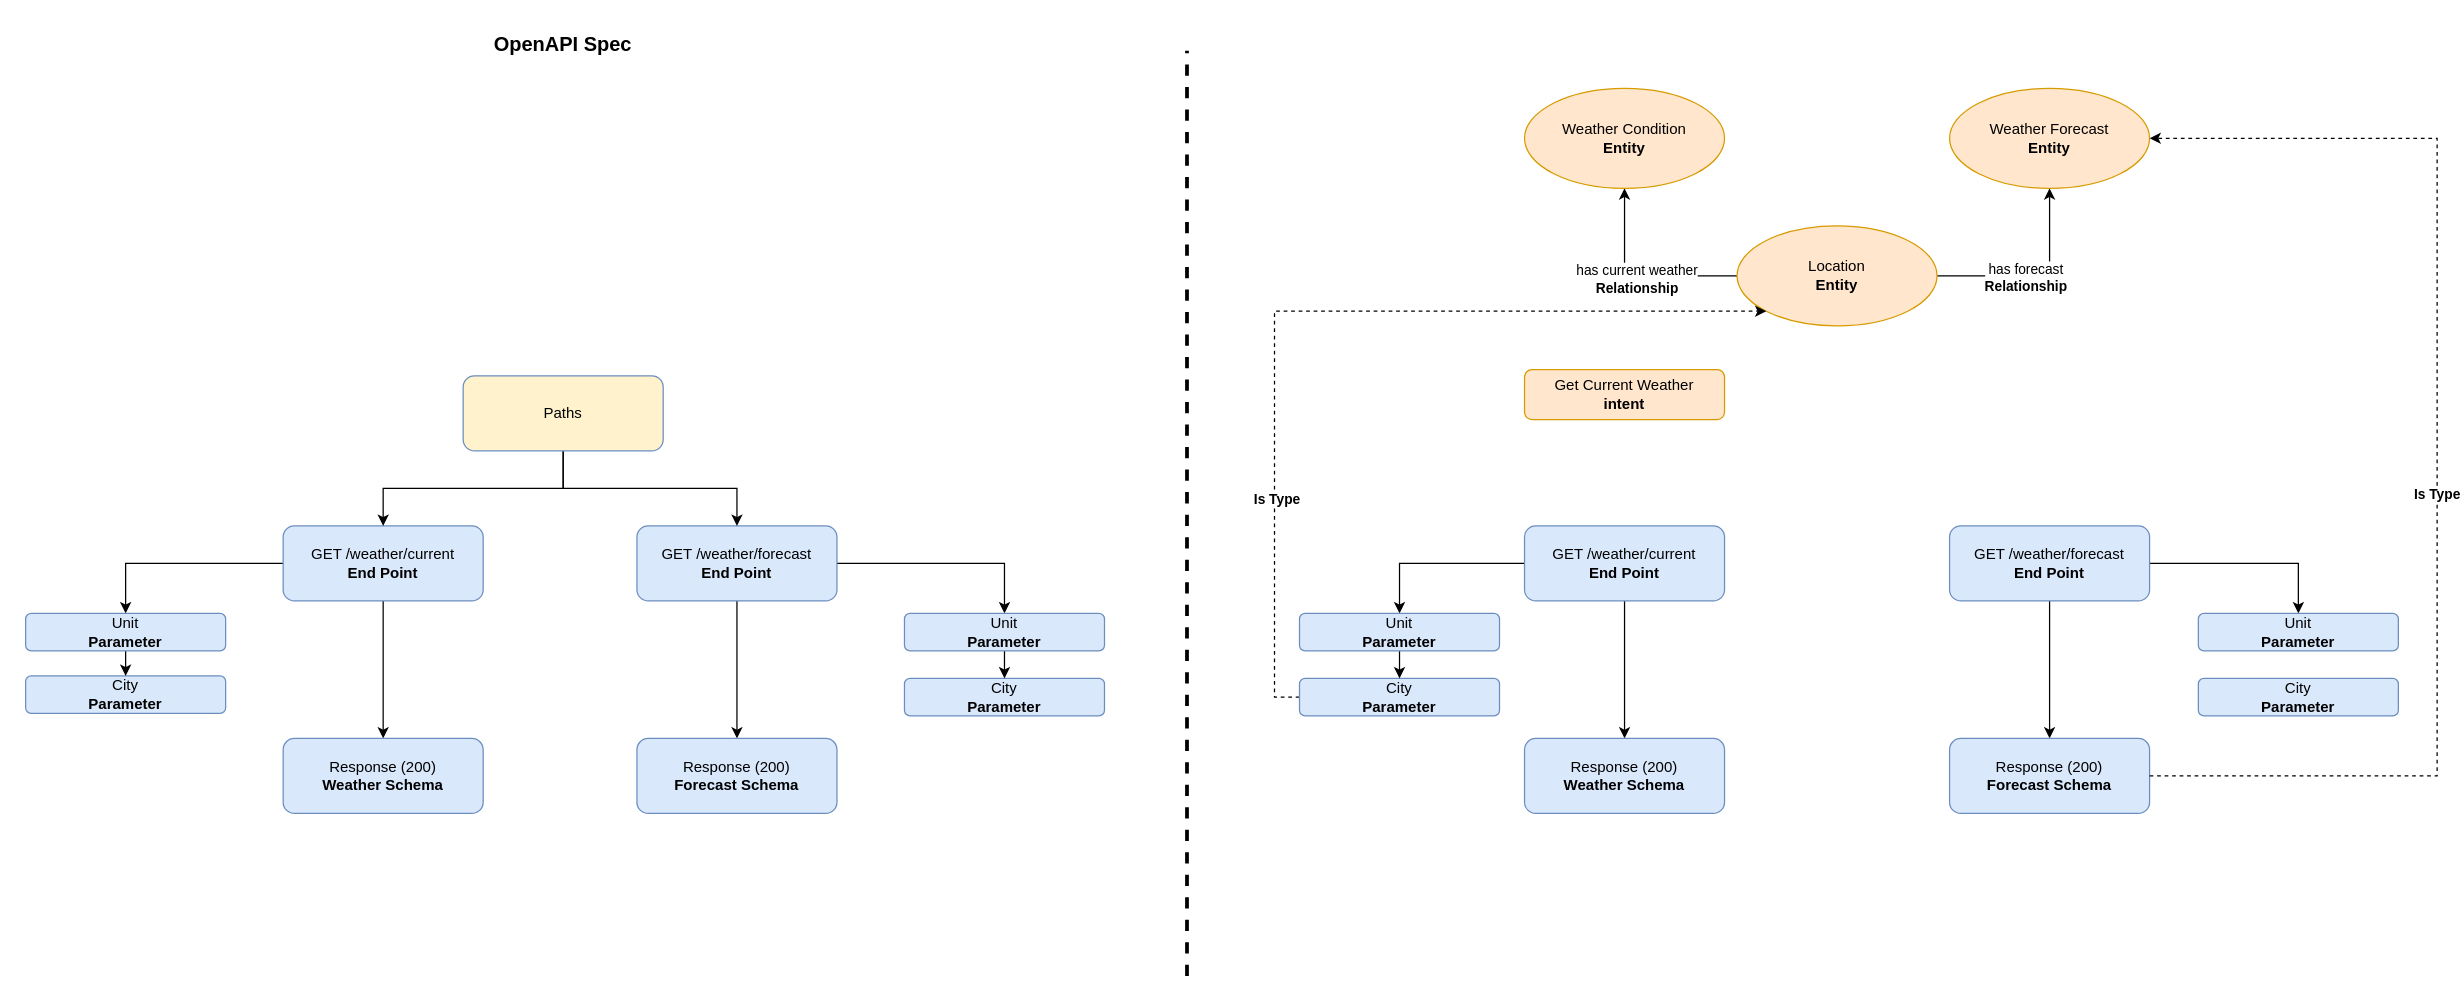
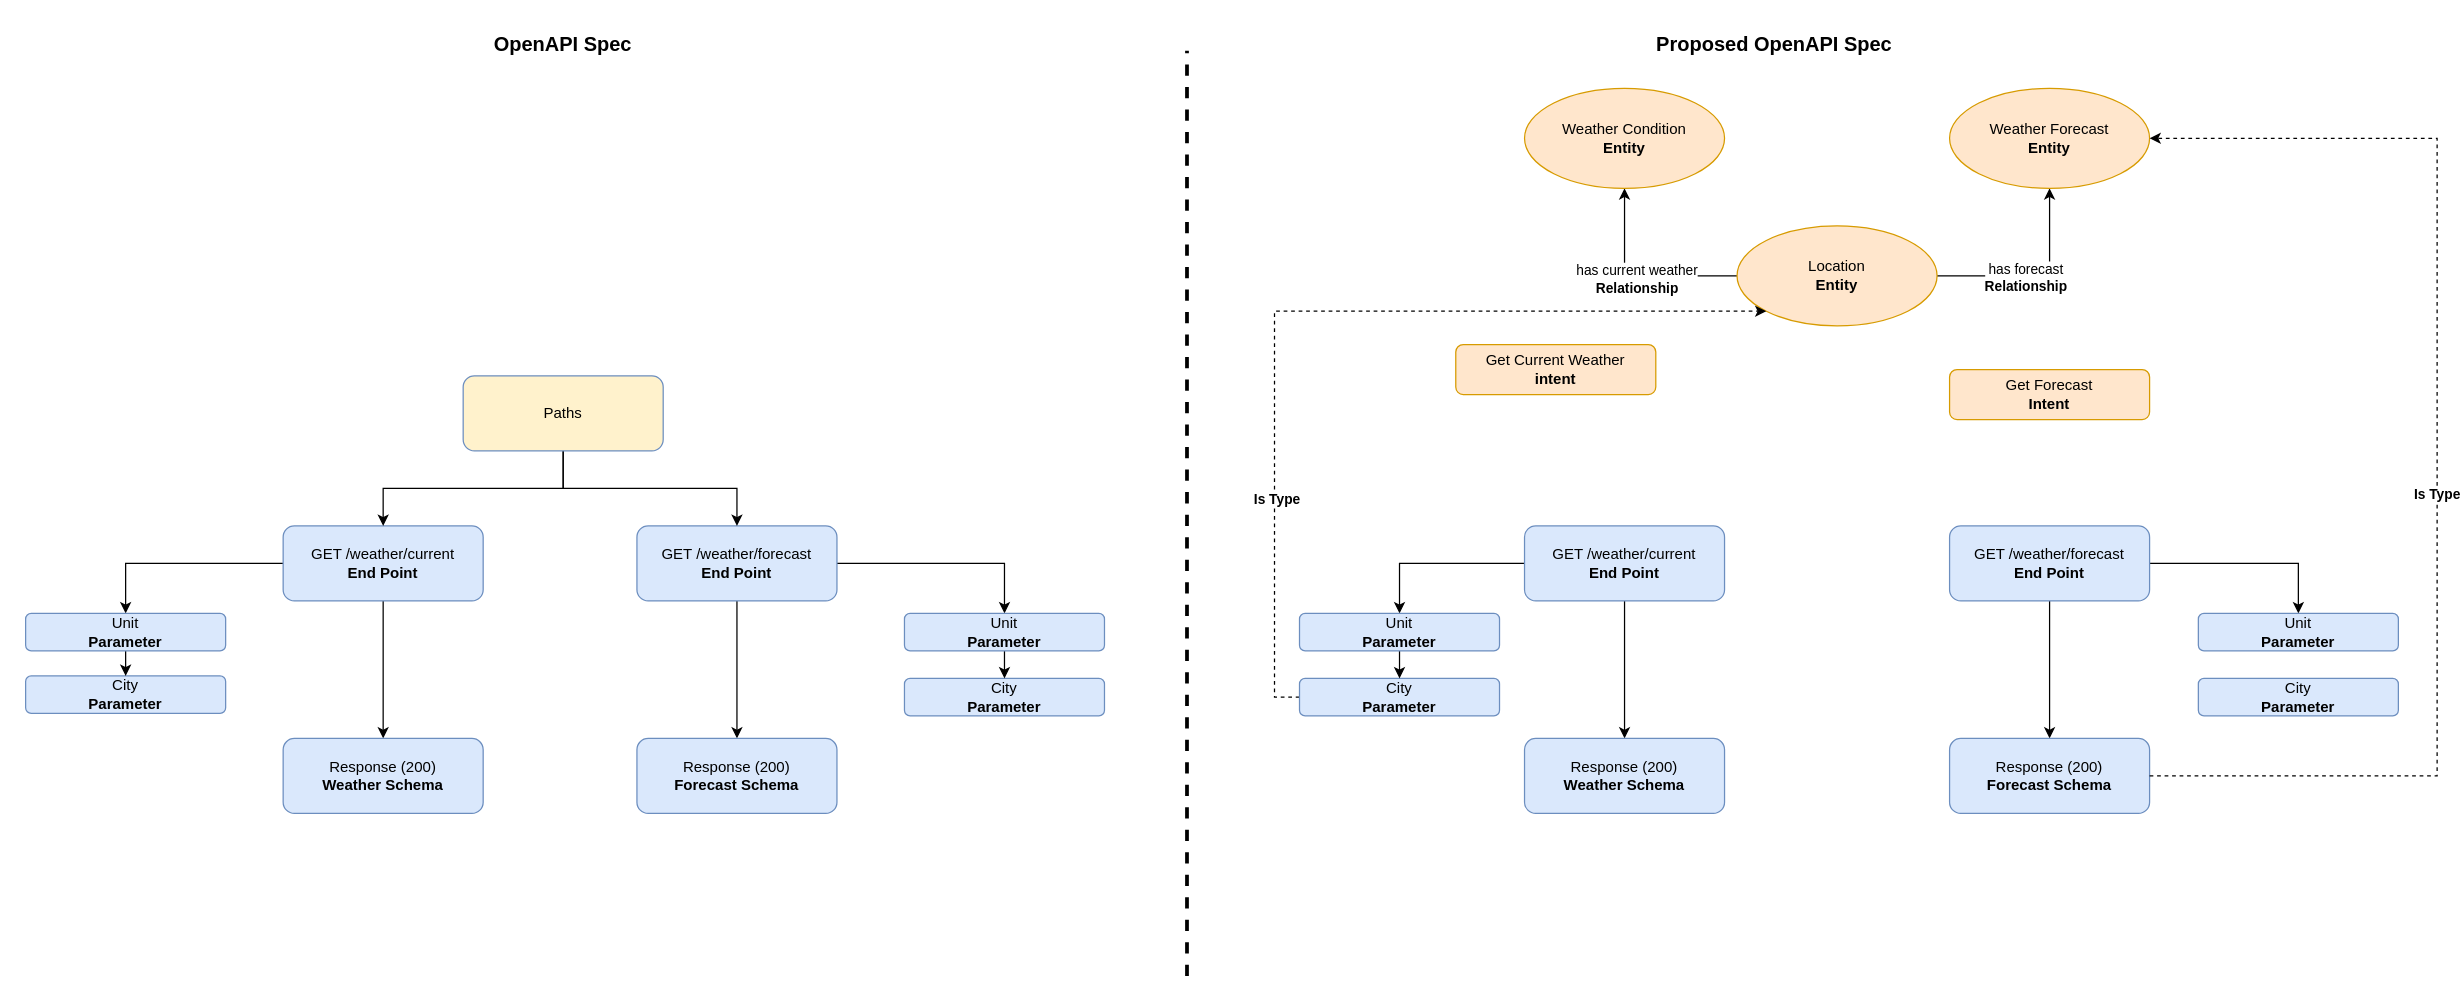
  <mxCell id="0" />
  <mxCell id="1" parent="0" />
  <mxCell id="2" style="edgeStyle=orthogonalEdgeStyle;rounded=0;orthogonalLoop=1;jettySize=auto;html=1;exitX=0;exitY=0.5;exitDx=0;exitDy=0;entryX=0.5;entryY=1;entryDx=0;entryDy=0;" parent="1" source="6" target="7" edge="1"><mxGeometry relative="1" as="geometry" /></mxCell>
  <mxCell id="3" value="has current weather&lt;div&gt;&lt;b&gt;Relationship&lt;/b&gt;&lt;/div&gt;" style="edgeLabel;html=1;align=center;verticalAlign=middle;resizable=0;points=[];" parent="2" vertex="1" connectable="0"><mxGeometry x="0.013" y="2" relative="1" as="geometry"><mxPoint as="offset" /></mxGeometry></mxCell>
  <mxCell id="4" style="edgeStyle=orthogonalEdgeStyle;rounded=0;orthogonalLoop=1;jettySize=auto;html=1;exitX=1;exitY=0.5;exitDx=0;exitDy=0;entryX=0.5;entryY=1;entryDx=0;entryDy=0;" parent="1" source="6" target="8" edge="1"><mxGeometry relative="1" as="geometry" /></mxCell>
  <mxCell id="5" value="has forecast&lt;div&gt;&lt;b&gt;Relationship&lt;/b&gt;&lt;/div&gt;" style="edgeLabel;html=1;align=center;verticalAlign=middle;resizable=0;points=[];" parent="4" vertex="1" connectable="0"><mxGeometry x="-0.13" y="-1" relative="1" as="geometry"><mxPoint as="offset" /></mxGeometry></mxCell>
  <mxCell id="6" value="Location&lt;div&gt;&lt;b&gt;Entity&lt;/b&gt;&lt;/div&gt;" style="ellipse;whiteSpace=wrap;html=1;fillColor=#ffe6cc;strokeColor=#d79b00;" parent="1" vertex="1"><mxGeometry x="1389" y="180" width="160" height="80" as="geometry" /></mxCell>
  <mxCell id="7" value="Weather Condition&lt;div&gt;&lt;b&gt;Entity&lt;/b&gt;&lt;/div&gt;" style="ellipse;whiteSpace=wrap;html=1;fillColor=#ffe6cc;strokeColor=#d79b00;" parent="1" vertex="1"><mxGeometry x="1219" y="70" width="160" height="80" as="geometry" /></mxCell>
  <mxCell id="8" value="Weather Forecast&lt;div&gt;&lt;b&gt;Entity&lt;/b&gt;&lt;/div&gt;" style="ellipse;whiteSpace=wrap;html=1;fillColor=#ffe6cc;strokeColor=#d79b00;" parent="1" vertex="1"><mxGeometry x="1559" y="70" width="160" height="80" as="geometry" /></mxCell>
- <mxCell id="9" value="Get Current Weather&lt;div&gt;&lt;b&gt;intent&lt;/b&gt;&lt;/div&gt;" style="rounded=1;whiteSpace=wrap;html=1;fillColor=#ffe6cc;strokeColor=#d79b00;" parent="1" vertex="1"><mxGeometry x="1219" y="295" width="160" height="40" as="geometry" /></mxCell>
+ <mxCell id="9" value="Get Current Weather&lt;div&gt;&lt;b&gt;intent&lt;/b&gt;&lt;/div&gt;" style="rounded=1;whiteSpace=wrap;html=1;fillColor=#ffe6cc;strokeColor=#d79b00;" parent="1" vertex="1"><mxGeometry x="1164" y="275" width="160" height="40" as="geometry" /></mxCell>
+ <mxCell id="10" value="Get Forecast&lt;div&gt;&lt;b&gt;Intent&lt;/b&gt;&lt;/div&gt;" style="rounded=1;whiteSpace=wrap;html=1;fillColor=#ffe6cc;strokeColor=#d79b00;" parent="1" vertex="1"><mxGeometry x="1559" y="295" width="160" height="40" as="geometry" /></mxCell>
  <mxCell id="11" style="edgeStyle=orthogonalEdgeStyle;rounded=0;orthogonalLoop=1;jettySize=auto;html=1;exitX=0.5;exitY=1;exitDx=0;exitDy=0;entryX=0.5;entryY=0;entryDx=0;entryDy=0;" edge="1" parent="1"><mxGeometry relative="1" as="geometry"><mxPoint x="1189" y="480" as="sourcePoint" /></mxGeometry></mxCell>
  <mxCell id="12" style="edgeStyle=orthogonalEdgeStyle;rounded=0;orthogonalLoop=1;jettySize=auto;html=1;entryX=0.5;entryY=0;entryDx=0;entryDy=0;" edge="1" parent="1"><mxGeometry relative="1" as="geometry"><mxPoint x="1509" y="480" as="sourcePoint" /></mxGeometry></mxCell>
  <mxCell id="13" style="edgeStyle=orthogonalEdgeStyle;rounded=0;orthogonalLoop=1;jettySize=auto;html=1;exitX=0.5;exitY=1;exitDx=0;exitDy=0;entryX=0.5;entryY=0;entryDx=0;entryDy=0;" edge="1" parent="1" source="15" target="22"><mxGeometry relative="1" as="geometry" /></mxCell>
  <mxCell id="14" style="edgeStyle=orthogonalEdgeStyle;rounded=0;orthogonalLoop=1;jettySize=auto;html=1;exitX=0;exitY=0.5;exitDx=0;exitDy=0;entryX=0.5;entryY=0;entryDx=0;entryDy=0;" edge="1" parent="1" source="15" target="21"><mxGeometry relative="1" as="geometry" /></mxCell>
  <mxCell id="15" value="GET /weather/current&lt;div&gt;&lt;b&gt;End Point&lt;/b&gt;&lt;/div&gt;" style="rounded=1;whiteSpace=wrap;html=1;fillColor=#dae8fc;strokeColor=#6c8ebf;" vertex="1" parent="1"><mxGeometry x="226" y="420" width="160" height="60" as="geometry" /></mxCell>
  <mxCell id="16" style="edgeStyle=orthogonalEdgeStyle;rounded=0;orthogonalLoop=1;jettySize=auto;html=1;entryX=0.5;entryY=0;entryDx=0;entryDy=0;" edge="1" parent="1" source="18" target="24"><mxGeometry relative="1" as="geometry" /></mxCell>
  <mxCell id="17" style="edgeStyle=orthogonalEdgeStyle;rounded=0;orthogonalLoop=1;jettySize=auto;html=1;entryX=0.5;entryY=0;entryDx=0;entryDy=0;" edge="1" parent="1" source="18" target="31"><mxGeometry relative="1" as="geometry" /></mxCell>
  <mxCell id="18" value="GET /weather/forecast&lt;div&gt;&lt;b&gt;End Point&lt;/b&gt;&lt;/div&gt;" style="rounded=1;whiteSpace=wrap;html=1;fillColor=#dae8fc;strokeColor=#6c8ebf;" vertex="1" parent="1"><mxGeometry x="509" y="420" width="160" height="60" as="geometry" /></mxCell>
  <mxCell id="19" value="City&lt;div&gt;&lt;b&gt;Parameter&lt;/b&gt;&lt;/div&gt;" style="rounded=1;whiteSpace=wrap;html=1;fillColor=#dae8fc;strokeColor=#6c8ebf;" vertex="1" parent="1"><mxGeometry x="20" y="540" width="160" height="30" as="geometry" /></mxCell>
  <mxCell id="20" style="edgeStyle=orthogonalEdgeStyle;rounded=0;orthogonalLoop=1;jettySize=auto;html=1;exitX=0.5;exitY=1;exitDx=0;exitDy=0;entryX=0.5;entryY=0;entryDx=0;entryDy=0;" edge="1" parent="1" source="21" target="19"><mxGeometry relative="1" as="geometry" /></mxCell>
  <mxCell id="21" value="Unit&lt;div&gt;&lt;b&gt;Parameter&lt;/b&gt;&lt;/div&gt;" style="rounded=1;whiteSpace=wrap;html=1;fillColor=#dae8fc;strokeColor=#6c8ebf;" vertex="1" parent="1"><mxGeometry x="20" y="490" width="160" height="30" as="geometry" /></mxCell>
  <mxCell id="22" value="Response (200)&lt;div&gt;&lt;b&gt;Weather Schema&lt;/b&gt;&lt;/div&gt;" style="rounded=1;whiteSpace=wrap;html=1;fillColor=#dae8fc;strokeColor=#6c8ebf;" vertex="1" parent="1"><mxGeometry x="226" y="590" width="160" height="60" as="geometry" /></mxCell>
  <mxCell id="23" value="City&lt;div&gt;&lt;b&gt;Parameter&lt;/b&gt;&lt;/div&gt;" style="rounded=1;whiteSpace=wrap;html=1;fillColor=#dae8fc;strokeColor=#6c8ebf;" vertex="1" parent="1"><mxGeometry x="723" y="542" width="160" height="30" as="geometry" /></mxCell>
  <mxCell id="24" value="Response (200)&lt;div&gt;&lt;b&gt;Forecast Schema&lt;/b&gt;&lt;/div&gt;" style="rounded=1;whiteSpace=wrap;html=1;fillColor=#dae8fc;strokeColor=#6c8ebf;" vertex="1" parent="1"><mxGeometry x="509" y="590" width="160" height="60" as="geometry" /></mxCell>
  <mxCell id="25" style="edgeStyle=orthogonalEdgeStyle;rounded=0;orthogonalLoop=1;jettySize=auto;html=1;entryX=0.5;entryY=0;entryDx=0;entryDy=0;" edge="1" parent="1" source="27" target="15"><mxGeometry relative="1" as="geometry" /></mxCell>
  <mxCell id="26" style="edgeStyle=orthogonalEdgeStyle;rounded=0;orthogonalLoop=1;jettySize=auto;html=1;entryX=0.5;entryY=0;entryDx=0;entryDy=0;exitX=0.5;exitY=1;exitDx=0;exitDy=0;" edge="1" parent="1" source="27" target="18"><mxGeometry relative="1" as="geometry" /></mxCell>
  <mxCell id="27" value="Paths" style="rounded=1;whiteSpace=wrap;html=1;fillColor=#fff2cc;strokeColor=#6c8ebf;" vertex="1" parent="1"><mxGeometry x="370" y="300" width="160" height="60" as="geometry" /></mxCell>
  <mxCell id="28" value="OpenAPI Spec" style="text;html=1;align=center;verticalAlign=middle;whiteSpace=wrap;rounded=0;fontSize=16;fontStyle=1" vertex="1" parent="1"><mxGeometry x="390" y="20" width="120" height="30" as="geometry" /></mxCell>
+ <mxCell id="29" value="Proposed OpenAPI Spec" style="text;html=1;align=center;verticalAlign=middle;whiteSpace=wrap;rounded=0;fontSize=16;fontStyle=1" vertex="1" parent="1"><mxGeometry x="1319" y="20" width="200" height="30" as="geometry" /></mxCell>
  <mxCell id="30" style="edgeStyle=orthogonalEdgeStyle;rounded=0;orthogonalLoop=1;jettySize=auto;html=1;exitX=0.5;exitY=1;exitDx=0;exitDy=0;entryX=0.5;entryY=0;entryDx=0;entryDy=0;" edge="1" parent="1" source="31" target="23"><mxGeometry relative="1" as="geometry" /></mxCell>
  <mxCell id="31" value="Unit&lt;div&gt;&lt;b&gt;Parameter&lt;/b&gt;&lt;/div&gt;" style="rounded=1;whiteSpace=wrap;html=1;fillColor=#dae8fc;strokeColor=#6c8ebf;" vertex="1" parent="1"><mxGeometry x="723" y="490" width="160" height="30" as="geometry" /></mxCell>
  <mxCell id="32" style="edgeStyle=orthogonalEdgeStyle;rounded=0;orthogonalLoop=1;jettySize=auto;html=1;exitX=0;exitY=0.5;exitDx=0;exitDy=0;entryX=0.5;entryY=0;entryDx=0;entryDy=0;" edge="1" parent="1" source="34" target="39"><mxGeometry relative="1" as="geometry" /></mxCell>
  <mxCell id="33" style="edgeStyle=orthogonalEdgeStyle;rounded=0;orthogonalLoop=1;jettySize=auto;html=1;exitX=0.5;exitY=1;exitDx=0;exitDy=0;" edge="1" parent="1" source="34" target="40"><mxGeometry relative="1" as="geometry" /></mxCell>
  <mxCell id="34" value="GET /weather/current&lt;div&gt;&lt;b&gt;End Point&lt;/b&gt;&lt;/div&gt;" style="rounded=1;whiteSpace=wrap;html=1;fillColor=#dae8fc;strokeColor=#6c8ebf;" vertex="1" parent="1"><mxGeometry x="1219" y="420" width="160" height="60" as="geometry" /></mxCell>
  <mxCell id="35" style="edgeStyle=orthogonalEdgeStyle;rounded=0;orthogonalLoop=1;jettySize=auto;html=1;exitX=0;exitY=0.5;exitDx=0;exitDy=0;entryX=0;entryY=1;entryDx=0;entryDy=0;dashed=1;" edge="1" parent="1" source="37" target="6"><mxGeometry relative="1" as="geometry"><Array as="points"><mxPoint x="1019" y="557" /><mxPoint x="1019" y="248" /></Array></mxGeometry></mxCell>
  <mxCell id="36" value="Is Type" style="edgeLabel;html=1;align=center;verticalAlign=middle;resizable=0;points=[];fontStyle=1" vertex="1" connectable="0" parent="35"><mxGeometry x="-0.504" y="-1" relative="1" as="geometry"><mxPoint as="offset" /></mxGeometry></mxCell>
  <mxCell id="37" value="City&lt;div&gt;&lt;b&gt;Parameter&lt;/b&gt;&lt;/div&gt;" style="rounded=1;whiteSpace=wrap;html=1;fillColor=#dae8fc;strokeColor=#6c8ebf;" vertex="1" parent="1"><mxGeometry x="1039" y="542" width="160" height="30" as="geometry" /></mxCell>
  <mxCell id="38" style="edgeStyle=orthogonalEdgeStyle;rounded=0;orthogonalLoop=1;jettySize=auto;html=1;exitX=0.5;exitY=1;exitDx=0;exitDy=0;entryX=0.5;entryY=0;entryDx=0;entryDy=0;" edge="1" parent="1" source="39" target="37"><mxGeometry relative="1" as="geometry" /></mxCell>
  <mxCell id="39" value="Unit&lt;div&gt;&lt;b&gt;Parameter&lt;/b&gt;&lt;/div&gt;" style="rounded=1;whiteSpace=wrap;html=1;fillColor=#dae8fc;strokeColor=#6c8ebf;" vertex="1" parent="1"><mxGeometry x="1039" y="490" width="160" height="30" as="geometry" /></mxCell>
  <mxCell id="40" value="Response (200)&lt;div&gt;&lt;b&gt;Weather Schema&lt;/b&gt;&lt;/div&gt;" style="rounded=1;whiteSpace=wrap;html=1;fillColor=#dae8fc;strokeColor=#6c8ebf;" vertex="1" parent="1"><mxGeometry x="1219" y="590" width="160" height="60" as="geometry" /></mxCell>
  <mxCell id="41" style="edgeStyle=orthogonalEdgeStyle;rounded=0;orthogonalLoop=1;jettySize=auto;html=1;entryX=0.5;entryY=0;entryDx=0;entryDy=0;" edge="1" parent="1" source="43" target="45"><mxGeometry relative="1" as="geometry" /></mxCell>
  <mxCell id="42" style="edgeStyle=orthogonalEdgeStyle;rounded=0;orthogonalLoop=1;jettySize=auto;html=1;entryX=0.5;entryY=0;entryDx=0;entryDy=0;" edge="1" parent="1" source="43" target="46"><mxGeometry relative="1" as="geometry" /></mxCell>
  <mxCell id="43" value="GET /weather/forecast&lt;div&gt;&lt;b&gt;End Point&lt;/b&gt;&lt;/div&gt;" style="rounded=1;whiteSpace=wrap;html=1;fillColor=#dae8fc;strokeColor=#6c8ebf;" vertex="1" parent="1"><mxGeometry x="1559" y="420" width="160" height="60" as="geometry" /></mxCell>
  <mxCell id="44" value="City&lt;div&gt;&lt;b&gt;Parameter&lt;/b&gt;&lt;/div&gt;" style="rounded=1;whiteSpace=wrap;html=1;fillColor=#dae8fc;strokeColor=#6c8ebf;" vertex="1" parent="1"><mxGeometry x="1758" y="542" width="160" height="30" as="geometry" /></mxCell>
  <mxCell id="45" value="Response (200)&lt;div&gt;&lt;b&gt;Forecast Schema&lt;/b&gt;&lt;/div&gt;" style="rounded=1;whiteSpace=wrap;html=1;fillColor=#dae8fc;strokeColor=#6c8ebf;" vertex="1" parent="1"><mxGeometry x="1559" y="590" width="160" height="60" as="geometry" /></mxCell>
  <mxCell id="46" value="Unit&lt;div&gt;&lt;b&gt;Parameter&lt;/b&gt;&lt;/div&gt;" style="rounded=1;whiteSpace=wrap;html=1;fillColor=#dae8fc;strokeColor=#6c8ebf;" vertex="1" parent="1"><mxGeometry x="1758" y="490" width="160" height="30" as="geometry" /></mxCell>
  <mxCell id="47" style="edgeStyle=orthogonalEdgeStyle;rounded=0;orthogonalLoop=1;jettySize=auto;html=1;entryX=1;entryY=0.5;entryDx=0;entryDy=0;exitX=1;exitY=0.5;exitDx=0;exitDy=0;dashed=1;" edge="1" parent="1" source="45" target="8"><mxGeometry relative="1" as="geometry"><Array as="points"><mxPoint x="1949" y="620" /><mxPoint x="1949" y="110" /></Array></mxGeometry></mxCell>
  <mxCell id="48" value="Is Type" style="edgeLabel;html=1;align=center;verticalAlign=middle;resizable=0;points=[];fontStyle=1" vertex="1" connectable="0" parent="47"><mxGeometry x="-0.062" y="1" relative="1" as="geometry"><mxPoint y="-1" as="offset" /></mxGeometry></mxCell>
  <mxCell id="49" value="" style="endArrow=none;dashed=1;html=1;rounded=0;strokeWidth=3;" edge="1" parent="1"><mxGeometry width="50" height="50" relative="1" as="geometry"><mxPoint y="780" as="sourcePoint" x="949" /><mxPoint y="40" as="targetPoint" x="949" /></mxGeometry></mxCell>
